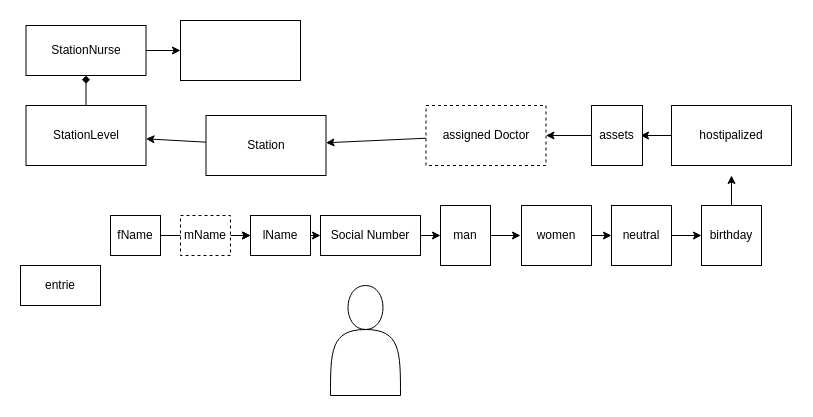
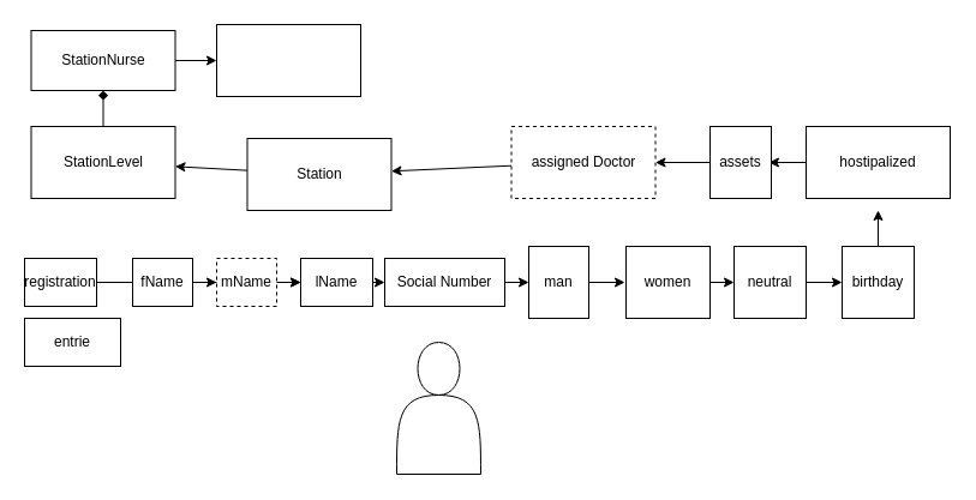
  <mxCell id="0" />
  <mxCell id="1" parent="0" />
  <mxCell id="2" value="" style="shape=actor;whiteSpace=wrap;html=1;" vertex="1" parent="1"><mxGeometry x="330" y="285" width="70" height="110" as="geometry" /></mxCell>
  <mxCell id="3" value="entrie" style="rounded=0;whiteSpace=wrap;html=1;" vertex="1" parent="1"><mxGeometry x="20" y="265" width="80" height="40" as="geometry" /></mxCell>
  <mxCell id="4" value="" style="edgeStyle=none;html=1;" edge="1" parent="1" source="5" target="15"><mxGeometry relative="1" as="geometry" /></mxCell>
  <mxCell id="5" value="Social Number" style="rounded=0;whiteSpace=wrap;html=1;" vertex="1" parent="1"><mxGeometry x="320" y="215" width="100" height="40" as="geometry" /></mxCell>
+ <mxCell id="6" value="" style="edgeStyle=none;html=1;" edge="1" parent="1" source="7" target="11"><mxGeometry relative="1" as="geometry" /></mxCell>
+ <mxCell id="7" value="registration" style="rounded=0;whiteSpace=wrap;html=1;" vertex="1" parent="1"><mxGeometry x="20" y="215" width="60" height="40" as="geometry" /></mxCell>
  <mxCell id="8" value="" style="edgeStyle=none;html=1;" edge="1" parent="1" source="9" target="13"><mxGeometry relative="1" as="geometry" /></mxCell>
  <mxCell id="9" value="fName" style="rounded=0;whiteSpace=wrap;html=1;" vertex="1" parent="1"><mxGeometry x="110" y="215" width="50" height="40" as="geometry" /></mxCell>
  <mxCell id="10" style="edgeStyle=none;html=1;entryX=0;entryY=0.5;entryDx=0;entryDy=0;" edge="1" parent="1" source="11" target="13"><mxGeometry relative="1" as="geometry" /></mxCell>
  <mxCell id="11" value="mName" style="rounded=0;whiteSpace=wrap;html=1;dashed=1;" vertex="1" parent="1"><mxGeometry x="180" y="215" width="50" height="40" as="geometry" /></mxCell>
  <mxCell id="12" style="edgeStyle=none;html=1;exitX=1;exitY=0.5;exitDx=0;exitDy=0;entryX=0;entryY=0.5;entryDx=0;entryDy=0;" edge="1" parent="1" source="13" target="5"><mxGeometry relative="1" as="geometry" /></mxCell>
  <mxCell id="13" value="lName" style="rounded=0;whiteSpace=wrap;html=1;" vertex="1" parent="1"><mxGeometry x="250" y="215" width="60" height="40" as="geometry" /></mxCell>
  <mxCell id="14" value="" style="edgeStyle=none;html=1;" edge="1" parent="1" source="15"><mxGeometry relative="1" as="geometry"><mxPoint x="520" y="235" as="targetPoint" /></mxGeometry></mxCell>
  <mxCell id="15" value="man" style="whiteSpace=wrap;html=1;rounded=0;" vertex="1" parent="1"><mxGeometry x="440" y="205" width="50" height="60" as="geometry" /></mxCell>
  <mxCell id="16" value="" style="edgeStyle=none;html=1;" edge="1" parent="1" source="17" target="19"><mxGeometry relative="1" as="geometry" /></mxCell>
  <mxCell id="17" value="women" style="whiteSpace=wrap;html=1;rounded=0;" vertex="1" parent="1"><mxGeometry x="521" y="205" width="70" height="60" as="geometry" /></mxCell>
  <mxCell id="18" value="" style="edgeStyle=none;html=1;" edge="1" parent="1" source="19"><mxGeometry relative="1" as="geometry"><mxPoint x="701" y="235" as="targetPoint" /></mxGeometry></mxCell>
  <mxCell id="19" value="neutral" style="whiteSpace=wrap;html=1;rounded=0;" vertex="1" parent="1"><mxGeometry x="611" y="205" width="60" height="60" as="geometry" /></mxCell>
  <mxCell id="20" value="" style="edgeStyle=none;html=1;" edge="1" parent="1" source="21"><mxGeometry relative="1" as="geometry"><mxPoint x="731" y="175" as="targetPoint" /></mxGeometry></mxCell>
  <mxCell id="21" value="birthday" style="whiteSpace=wrap;html=1;rounded=0;" vertex="1" parent="1"><mxGeometry x="701" y="205" width="60" height="60" as="geometry" /></mxCell>
  <mxCell id="22" value="" style="edgeStyle=none;html=1;" edge="1" parent="1" source="23"><mxGeometry relative="1" as="geometry"><mxPoint x="640" y="135" as="targetPoint" /></mxGeometry></mxCell>
  <mxCell id="23" value="hostipalized" style="whiteSpace=wrap;html=1;rounded=0;" vertex="1" parent="1"><mxGeometry x="671" y="105" width="120" height="60" as="geometry" /></mxCell>
  <mxCell id="24" value="" style="edgeStyle=none;html=1;" edge="1" parent="1" source="25" target="27"><mxGeometry relative="1" as="geometry" /></mxCell>
  <mxCell id="25" value="assets" style="whiteSpace=wrap;html=1;rounded=0;" vertex="1" parent="1"><mxGeometry x="591" y="105" width="51" height="60" as="geometry" /></mxCell>
  <mxCell id="26" value="" style="edgeStyle=none;html=1;" edge="1" parent="1" source="27" target="29"><mxGeometry relative="1" as="geometry" /></mxCell>
  <mxCell id="27" value="assigned Doctor" style="whiteSpace=wrap;html=1;rounded=0;dashed=1;" vertex="1" parent="1"><mxGeometry x="425.5" y="105" width="120" height="60" as="geometry" /></mxCell>
  <mxCell id="28" value="" style="edgeStyle=none;html=1;" edge="1" parent="1" source="29" target="31"><mxGeometry relative="1" as="geometry" /></mxCell>
  <mxCell id="29" value="Station" style="whiteSpace=wrap;html=1;rounded=0;" vertex="1" parent="1"><mxGeometry x="205.5" y="115" width="120" height="60" as="geometry" /></mxCell>
  <mxCell id="30" value="" style="edgeStyle=none;html=1;endArrow=diamond;" edge="1" parent="1" source="31" target="33"><mxGeometry relative="1" as="geometry" /></mxCell>
  <mxCell id="31" value="StationLevel" style="whiteSpace=wrap;html=1;rounded=0;" vertex="1" parent="1"><mxGeometry x="25.5" y="105" width="120" height="60" as="geometry" /></mxCell>
  <mxCell id="32" value="" style="edgeStyle=none;html=1;" edge="1" parent="1" source="33"><mxGeometry relative="1" as="geometry"><mxPoint x="180" y="50" as="targetPoint" /></mxGeometry></mxCell>
  <mxCell id="33" value="StationNurse" style="whiteSpace=wrap;html=1;rounded=0;" vertex="1" parent="1"><mxGeometry x="25.5" y="25" width="120" height="50" as="geometry" /></mxCell>
  <mxCell id="34" value="" style="whiteSpace=wrap;html=1;rounded=0;" vertex="1" parent="1"><mxGeometry x="180" y="20" width="120" height="60" as="geometry" /></mxCell>
